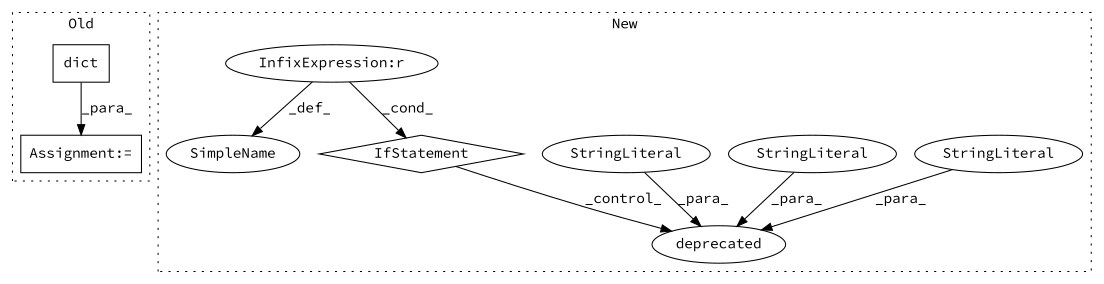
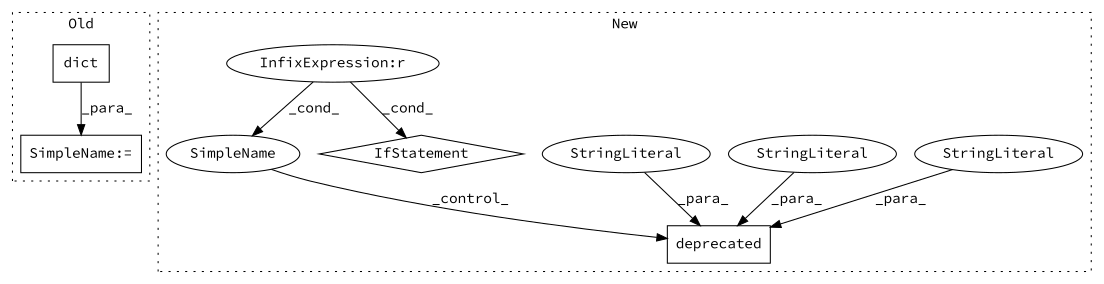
  digraph {
    fontname="Source Code Pro"
    node [a=45 fontname="Source Code Pro" shape=ellipse]
    edge [fontname="Source Code Pro"]
    n1 [a=32 l="5,1" label=dict s="1843,1897" shape=box]
-   n2 [a=7 l=1 label="Assignment:=" s=1913 shape=box]
-   n3 [a=32 l="11,1" label=deprecated s="1312,1364"]
+   n2 [a=7 l=1 label="SimpleName:=" s=1913 shape=box]
+   n3 [a=32 l="11,1" label=deprecated s="1312,1364" shape=box]
    n4 [l=18 label=StringLiteral s=1346]
    n5 [l=5 label=StringLiteral s=1323]
    n6 [l=16 label=StringLiteral s=1329]
    n7 [a=27 l=4 label="InfixExpression:r" s=1277]
    n8 [a=42 label=SimpleName]
    n9 [a=25 l="4,2" label=IfStatement s="1259,1285" shape=diamond]
    subgraph cluster_1 {
      label=Old
      style=dotted
      n1
      n2
    }
    subgraph cluster_2 {
      label=New
      style=dotted
      n3
      n4
      n5
      n6
      n7
      n8
      n9
    }
    n1 -> n2 [label=_para_]
    n4 -> n3 [label=_para_]
    n5 -> n3 [label=_para_]
    n6 -> n3 [label=_para_]
-   n7 -> n8 [label=_def_]
+   n7 -> n8 [label=_cond_]
    n7 -> n9 [label=_cond_]
-   n9 -> n3 [label=_control_]
+   n8 -> n3 [label=_control_]
  }
